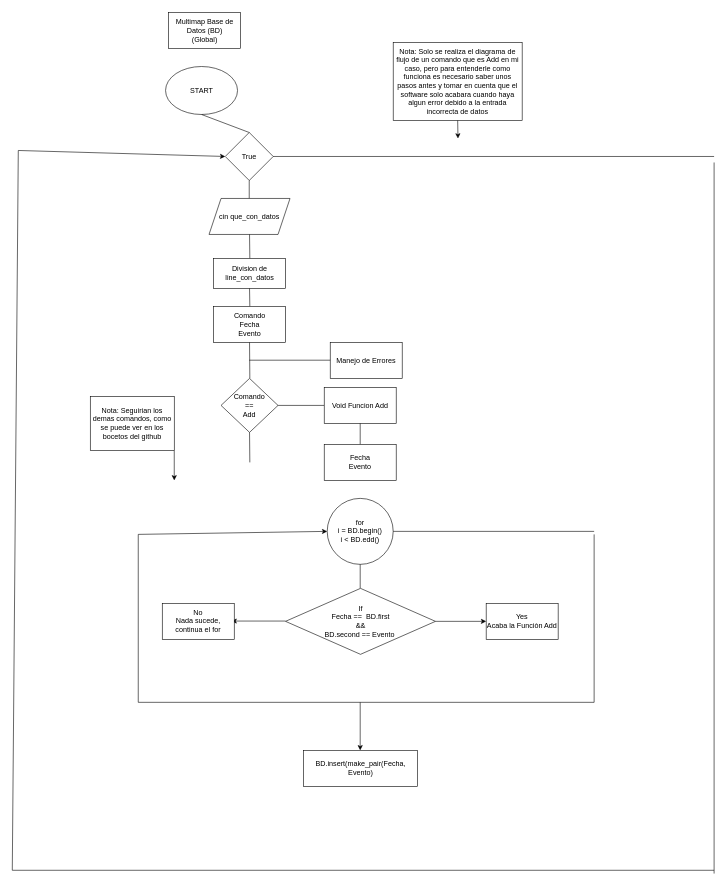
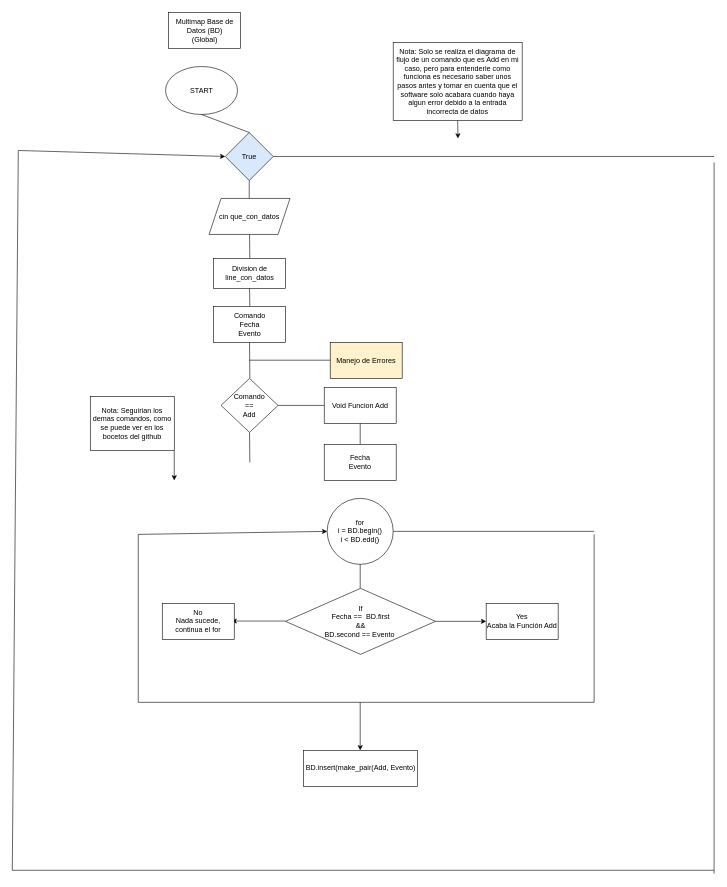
  <mxCell id="0" />
  <mxCell id="1" parent="0" />
  <mxCell id="2" value="START" style="ellipse;whiteSpace=wrap;html=1;" vertex="1" parent="1"><mxGeometry x="275.5" y="110" width="120" height="80" as="geometry" /></mxCell>
  <mxCell id="3" value="" style="endArrow=none;html=1;rounded=0;entryX=0.5;entryY=1;entryDx=0;entryDy=0;" edge="1" parent="1" target="2"><mxGeometry width="50" height="50" relative="1" as="geometry"><mxPoint x="415" y="220" as="sourcePoint" /><mxPoint x="415" y="200" as="targetPoint" /></mxGeometry></mxCell>
- <mxCell id="4" value="True" style="rhombus;whiteSpace=wrap;html=1;" vertex="1" parent="1"><mxGeometry x="375" y="220" width="80" height="80" as="geometry" /></mxCell>
+ <mxCell id="4" value="True" style="rhombus;whiteSpace=wrap;html=1;fillColor=#dae8fc;" vertex="1" parent="1"><mxGeometry x="375" y="220" width="80" height="80" as="geometry" /></mxCell>
  <mxCell id="5" value="" style="endArrow=none;html=1;rounded=0;exitX=1;exitY=0.5;exitDx=0;exitDy=0;" edge="1" parent="1" source="4"><mxGeometry width="50" height="50" relative="1" as="geometry"><mxPoint x="390" y="330" as="sourcePoint" /><mxPoint x="1190" y="260" as="targetPoint" /></mxGeometry></mxCell>
  <mxCell id="6" value="" style="endArrow=none;html=1;rounded=0;entryX=0.5;entryY=1;entryDx=0;entryDy=0;" edge="1" parent="1" target="4"><mxGeometry width="50" height="50" relative="1" as="geometry"><mxPoint x="415" y="330" as="sourcePoint" /><mxPoint x="440" y="280" as="targetPoint" /></mxGeometry></mxCell>
  <mxCell id="7" value="cin que_con_datos" style="shape=parallelogram;perimeter=parallelogramPerimeter;whiteSpace=wrap;html=1;fixedSize=1;" vertex="1" parent="1"><mxGeometry x="348" y="330" width="135" height="60" as="geometry" /></mxCell>
  <mxCell id="8" value="" style="endArrow=none;html=1;rounded=0;entryX=0.5;entryY=1;entryDx=0;entryDy=0;" edge="1" parent="1" target="7"><mxGeometry width="50" height="50" relative="1" as="geometry"><mxPoint x="416" y="430" as="sourcePoint" /><mxPoint x="440" y="280" as="targetPoint" /></mxGeometry></mxCell>
  <mxCell id="9" value="Division de line_con_datos" style="rounded=0;whiteSpace=wrap;html=1;" vertex="1" parent="1"><mxGeometry x="355.5" y="430" width="120" height="50" as="geometry" /></mxCell>
  <mxCell id="10" value="" style="endArrow=none;html=1;rounded=0;entryX=0.5;entryY=1;entryDx=0;entryDy=0;" edge="1" parent="1" target="9"><mxGeometry width="50" height="50" relative="1" as="geometry"><mxPoint x="416" y="510" as="sourcePoint" /><mxPoint x="440" y="430" as="targetPoint" /></mxGeometry></mxCell>
  <mxCell id="11" value="Comando&lt;div&gt;Fecha&lt;/div&gt;&lt;div&gt;Evento&lt;/div&gt;" style="rounded=0;whiteSpace=wrap;html=1;" vertex="1" parent="1"><mxGeometry x="355.5" y="510" width="120" height="60" as="geometry" /></mxCell>
  <mxCell id="12" value="" style="endArrow=none;html=1;rounded=0;entryX=0.5;entryY=1;entryDx=0;entryDy=0;" edge="1" parent="1" target="11"><mxGeometry width="50" height="50" relative="1" as="geometry"><mxPoint x="416" y="630" as="sourcePoint" /><mxPoint x="440" y="560" as="targetPoint" /></mxGeometry></mxCell>
  <mxCell id="13" value="Comando&lt;div&gt;==&lt;/div&gt;&lt;div&gt;Add&lt;/div&gt;" style="rhombus;whiteSpace=wrap;html=1;" vertex="1" parent="1"><mxGeometry x="368" y="630" width="95" height="90" as="geometry" /></mxCell>
  <mxCell id="14" value="" style="endArrow=none;html=1;rounded=0;exitX=1;exitY=0.5;exitDx=0;exitDy=0;" edge="1" parent="1" source="13"><mxGeometry width="50" height="50" relative="1" as="geometry"><mxPoint x="390" y="610" as="sourcePoint" /><mxPoint x="540" y="675" as="targetPoint" /></mxGeometry></mxCell>
  <mxCell id="15" value="Void Funcion Add" style="rounded=0;whiteSpace=wrap;html=1;" vertex="1" parent="1"><mxGeometry x="540" y="645" width="120" height="60" as="geometry" /></mxCell>
  <mxCell id="16" value="" style="endArrow=none;html=1;rounded=0;exitX=0.5;exitY=1;exitDx=0;exitDy=0;" edge="1" parent="1" source="15"><mxGeometry width="50" height="50" relative="1" as="geometry"><mxPoint x="710" y="640" as="sourcePoint" /><mxPoint x="600" y="740" as="targetPoint" /></mxGeometry></mxCell>
  <mxCell id="17" value="for&lt;div&gt;i = BD.begin()&lt;/div&gt;&lt;div&gt;i &amp;lt; BD.edd()&lt;/div&gt;" style="ellipse;whiteSpace=wrap;html=1;" vertex="1" parent="1"><mxGeometry x="545" y="830" width="110" height="110" as="geometry" /></mxCell>
  <mxCell id="18" value="Fecha&lt;div&gt;Evento&lt;/div&gt;" style="rounded=0;whiteSpace=wrap;html=1;" vertex="1" parent="1"><mxGeometry x="540" y="740" width="120" height="60" as="geometry" /></mxCell>
  <mxCell id="19" value="Multimap Base de Datos (BD)&lt;div&gt;(Global)&lt;/div&gt;" style="rounded=0;whiteSpace=wrap;html=1;" vertex="1" parent="1"><mxGeometry x="280.5" y="20" width="120" height="60" as="geometry" /></mxCell>
  <mxCell id="20" value="" style="endArrow=none;html=1;rounded=0;entryX=0.5;entryY=1;entryDx=0;entryDy=0;" edge="1" parent="1" target="17"><mxGeometry width="50" height="50" relative="1" as="geometry"><mxPoint x="600" y="980" as="sourcePoint" /><mxPoint x="760" y="910" as="targetPoint" /></mxGeometry></mxCell>
  <mxCell id="21" value="If&lt;div&gt;Fecha ==&amp;nbsp;&amp;nbsp;&lt;span style=&quot;background-color: initial;&quot;&gt;BD.first&lt;/span&gt;&lt;/div&gt;&lt;div&gt;&amp;amp;&amp;amp;&lt;/div&gt;&lt;div&gt;BD.second == Evento&amp;nbsp;&lt;/div&gt;" style="rhombus;whiteSpace=wrap;html=1;" vertex="1" parent="1"><mxGeometry x="475.5" y="980" width="250" height="110" as="geometry" /></mxCell>
  <mxCell id="22" value="" style="endArrow=classic;html=1;rounded=0;exitX=1;exitY=0.5;exitDx=0;exitDy=0;" edge="1" parent="1" source="21"><mxGeometry width="50" height="50" relative="1" as="geometry"><mxPoint x="710" y="1040" as="sourcePoint" /><mxPoint x="810" y="1035" as="targetPoint" /></mxGeometry></mxCell>
  <mxCell id="23" value="" style="endArrow=classic;html=1;rounded=0;" edge="1" parent="1"><mxGeometry width="50" height="50" relative="1" as="geometry"><mxPoint x="475.5" y="1034.5" as="sourcePoint" /><mxPoint x="385.5" y="1034.5" as="targetPoint" /></mxGeometry></mxCell>
  <mxCell id="24" value="No&lt;div&gt;Nada sucede,&lt;/div&gt;&lt;div&gt;continua el for&lt;/div&gt;" style="rounded=0;whiteSpace=wrap;html=1;" vertex="1" parent="1"><mxGeometry x="270" y="1005" width="120" height="60" as="geometry" /></mxCell>
  <mxCell id="25" value="Yes&lt;div&gt;Acaba la Funciòn Add&lt;/div&gt;" style="rounded=0;whiteSpace=wrap;html=1;" vertex="1" parent="1"><mxGeometry x="810" y="1005" width="120" height="60" as="geometry" /></mxCell>
  <mxCell id="26" value="" style="endArrow=none;html=1;rounded=0;exitX=1;exitY=0.5;exitDx=0;exitDy=0;" edge="1" parent="1" source="17"><mxGeometry width="50" height="50" relative="1" as="geometry"><mxPoint x="680" y="1020" as="sourcePoint" /><mxPoint x="990" y="885" as="targetPoint" /></mxGeometry></mxCell>
  <mxCell id="27" value="" style="endArrow=none;html=1;rounded=0;" edge="1" parent="1"><mxGeometry width="50" height="50" relative="1" as="geometry"><mxPoint x="990" y="1170" as="sourcePoint" /><mxPoint x="990" y="890" as="targetPoint" /></mxGeometry></mxCell>
  <mxCell id="28" value="" style="endArrow=none;html=1;rounded=0;" edge="1" parent="1"><mxGeometry width="50" height="50" relative="1" as="geometry"><mxPoint x="230" y="1170" as="sourcePoint" /><mxPoint x="990" y="1170" as="targetPoint" /></mxGeometry></mxCell>
  <mxCell id="29" value="" style="endArrow=none;html=1;rounded=0;" edge="1" parent="1"><mxGeometry width="50" height="50" relative="1" as="geometry"><mxPoint x="230" y="1170" as="sourcePoint" /><mxPoint x="230" y="890" as="targetPoint" /></mxGeometry></mxCell>
  <mxCell id="30" value="" style="endArrow=classic;html=1;rounded=0;entryX=0;entryY=0.5;entryDx=0;entryDy=0;" edge="1" parent="1" target="17"><mxGeometry width="50" height="50" relative="1" as="geometry"><mxPoint x="230" y="890" as="sourcePoint" /><mxPoint x="730" y="1060" as="targetPoint" /></mxGeometry></mxCell>
  <mxCell id="31" value="" style="endArrow=classic;html=1;rounded=0;" edge="1" parent="1"><mxGeometry width="50" height="50" relative="1" as="geometry"><mxPoint x="600" y="1170" as="sourcePoint" /><mxPoint x="600" y="1250" as="targetPoint" /></mxGeometry></mxCell>
- <mxCell id="32" value="BD.insert(make_pair(Fecha, Evento)" style="rounded=0;whiteSpace=wrap;html=1;" vertex="1" parent="1"><mxGeometry x="505.75" y="1250" width="189.5" height="60" as="geometry" /></mxCell>
+ <mxCell id="32" value="BD.insert(make_pair(Add, Evento)" style="rounded=0;whiteSpace=wrap;html=1;" vertex="1" parent="1"><mxGeometry x="505.75" y="1250" width="189.5" height="60" as="geometry" /></mxCell>
  <mxCell id="33" value="" style="endArrow=none;html=1;rounded=0;" edge="1" parent="1"><mxGeometry width="50" height="50" relative="1" as="geometry"><mxPoint x="1190" y="1455.455" as="sourcePoint" /><mxPoint x="1190" y="270" as="targetPoint" /></mxGeometry></mxCell>
  <mxCell id="34" value="" style="endArrow=none;html=1;rounded=0;" edge="1" parent="1"><mxGeometry width="50" height="50" relative="1" as="geometry"><mxPoint x="20" y="1450" as="sourcePoint" /><mxPoint x="1190" y="1450" as="targetPoint" /></mxGeometry></mxCell>
  <mxCell id="35" value="" style="endArrow=none;html=1;rounded=0;" edge="1" parent="1"><mxGeometry width="50" height="50" relative="1" as="geometry"><mxPoint x="20" y="1450" as="sourcePoint" /><mxPoint x="30" y="250" as="targetPoint" /></mxGeometry></mxCell>
  <mxCell id="36" value="" style="endArrow=classic;html=1;rounded=0;entryX=0;entryY=0.5;entryDx=0;entryDy=0;" edge="1" parent="1" target="4"><mxGeometry width="50" height="50" relative="1" as="geometry"><mxPoint x="30" y="250" as="sourcePoint" /><mxPoint x="730" y="430" as="targetPoint" /></mxGeometry></mxCell>
  <mxCell id="37" value="Nota: Solo se realiza el diagrama de flujo de un comando que es Add en mi caso, pero para entenderle como funciona es necesario saber unos pasos antes y tomar en cuenta que el software solo acabara cuando haya algun error debido a la entrada incorrecta de datos" style="rounded=0;whiteSpace=wrap;html=1;" vertex="1" parent="1"><mxGeometry x="655" y="70" width="215" height="130" as="geometry" /></mxCell>
  <mxCell id="38" value="" style="endArrow=classic;html=1;rounded=0;exitX=0.5;exitY=1;exitDx=0;exitDy=0;" edge="1" parent="1" source="37"><mxGeometry width="50" height="50" relative="1" as="geometry"><mxPoint x="560" y="100" as="sourcePoint" /><mxPoint x="763" y="230" as="targetPoint" /></mxGeometry></mxCell>
  <mxCell id="39" value="" style="endArrow=none;html=1;rounded=0;" edge="1" parent="1"><mxGeometry width="50" height="50" relative="1" as="geometry"><mxPoint x="415" y="599.62" as="sourcePoint" /><mxPoint x="555" y="599.62" as="targetPoint" /></mxGeometry></mxCell>
- <mxCell id="40" value="Manejo de Errores" style="rounded=0;whiteSpace=wrap;html=1;" vertex="1" parent="1"><mxGeometry x="550" y="570" width="120" height="60" as="geometry" /></mxCell>
+ <mxCell id="40" value="Manejo de Errores" style="rounded=0;whiteSpace=wrap;html=1;fillColor=#fff2cc;" vertex="1" parent="1"><mxGeometry x="550" y="570" width="120" height="60" as="geometry" /></mxCell>
  <mxCell id="41" value="Nota: Seguirian los demas comandos, como se puede ver en los bocetos del github" style="rounded=0;whiteSpace=wrap;html=1;" vertex="1" parent="1"><mxGeometry x="150" y="660" width="140" height="90" as="geometry" /></mxCell>
  <mxCell id="42" value="" style="endArrow=none;html=1;rounded=0;entryX=0.5;entryY=1;entryDx=0;entryDy=0;" edge="1" parent="1" target="13"><mxGeometry width="50" height="50" relative="1" as="geometry"><mxPoint x="416" y="770" as="sourcePoint" /><mxPoint x="510" y="980" as="targetPoint" /></mxGeometry></mxCell>
  <mxCell id="43" value="" style="endArrow=classic;html=1;rounded=0;exitX=1;exitY=1;exitDx=0;exitDy=0;" edge="1" parent="1" source="41"><mxGeometry width="50" height="50" relative="1" as="geometry"><mxPoint x="460" y="1030" as="sourcePoint" /><mxPoint x="290" y="800" as="targetPoint" /></mxGeometry></mxCell>
